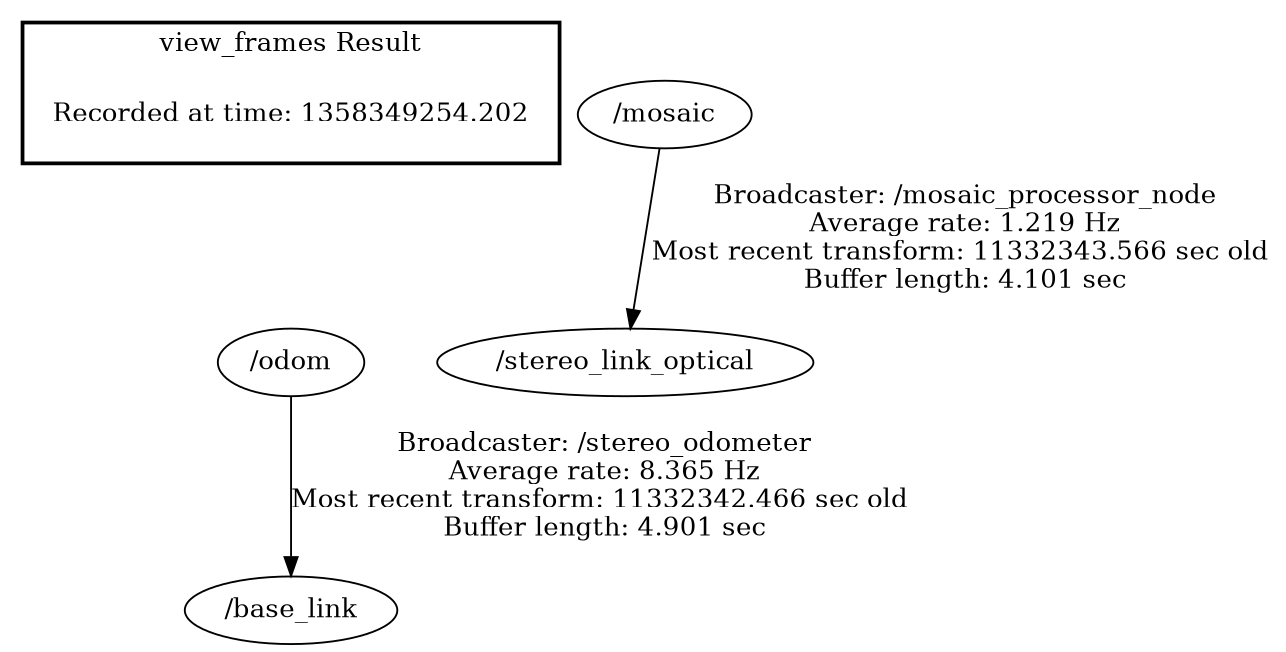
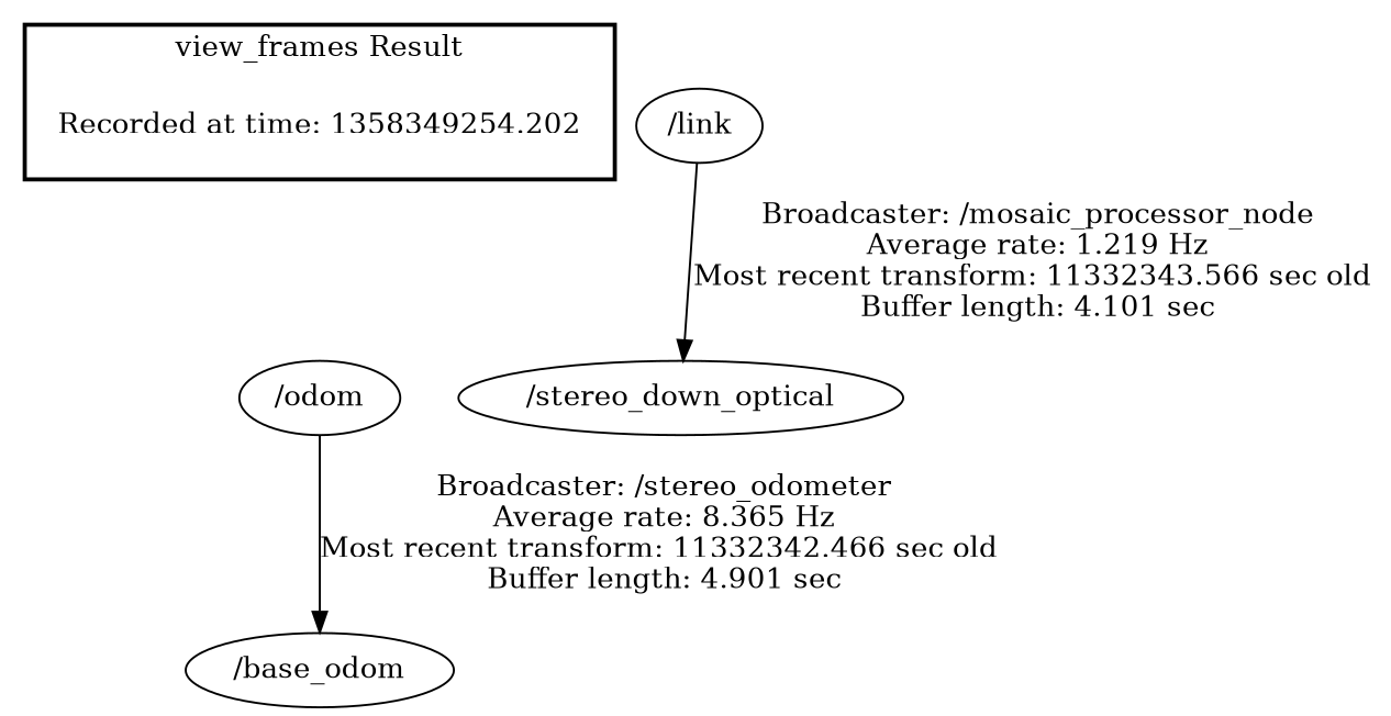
  digraph {
    "Recorded at time: 1358349254.202" [shape=plaintext]
    "/odom"
-   "/stereo_down_optical" [label="/stereo_link_optical"]
-   "/base_link"
-   "/mosaic"
+   "/stereo_down_optical"
+   "/base_link" [label="/base_odom"]
+   "/mosaic" [label="/link"]
    subgraph cluster_1 {
      color=black
      label="view_frames Result"
      style=bold
      "Recorded at time: 1358349254.202"
    }
    "Recorded at time: 1358349254.202" -> "/odom" [style=invis]
    "Recorded at time: 1358349254.202" -> "/stereo_down_optical" [style=invis]
    "/odom" -> "/base_link" [label="Broadcaster: /stereo_odometer\nAverage rate: 8.365 Hz\nMost recent transform: 11332342.466 sec old \nBuffer length: 4.901 sec\n"]
    "/mosaic" -> "/stereo_down_optical" [label="Broadcaster: /mosaic_processor_node\nAverage rate: 1.219 Hz\nMost recent transform: 11332343.566 sec old \nBuffer length: 4.101 sec\n"]
  }
